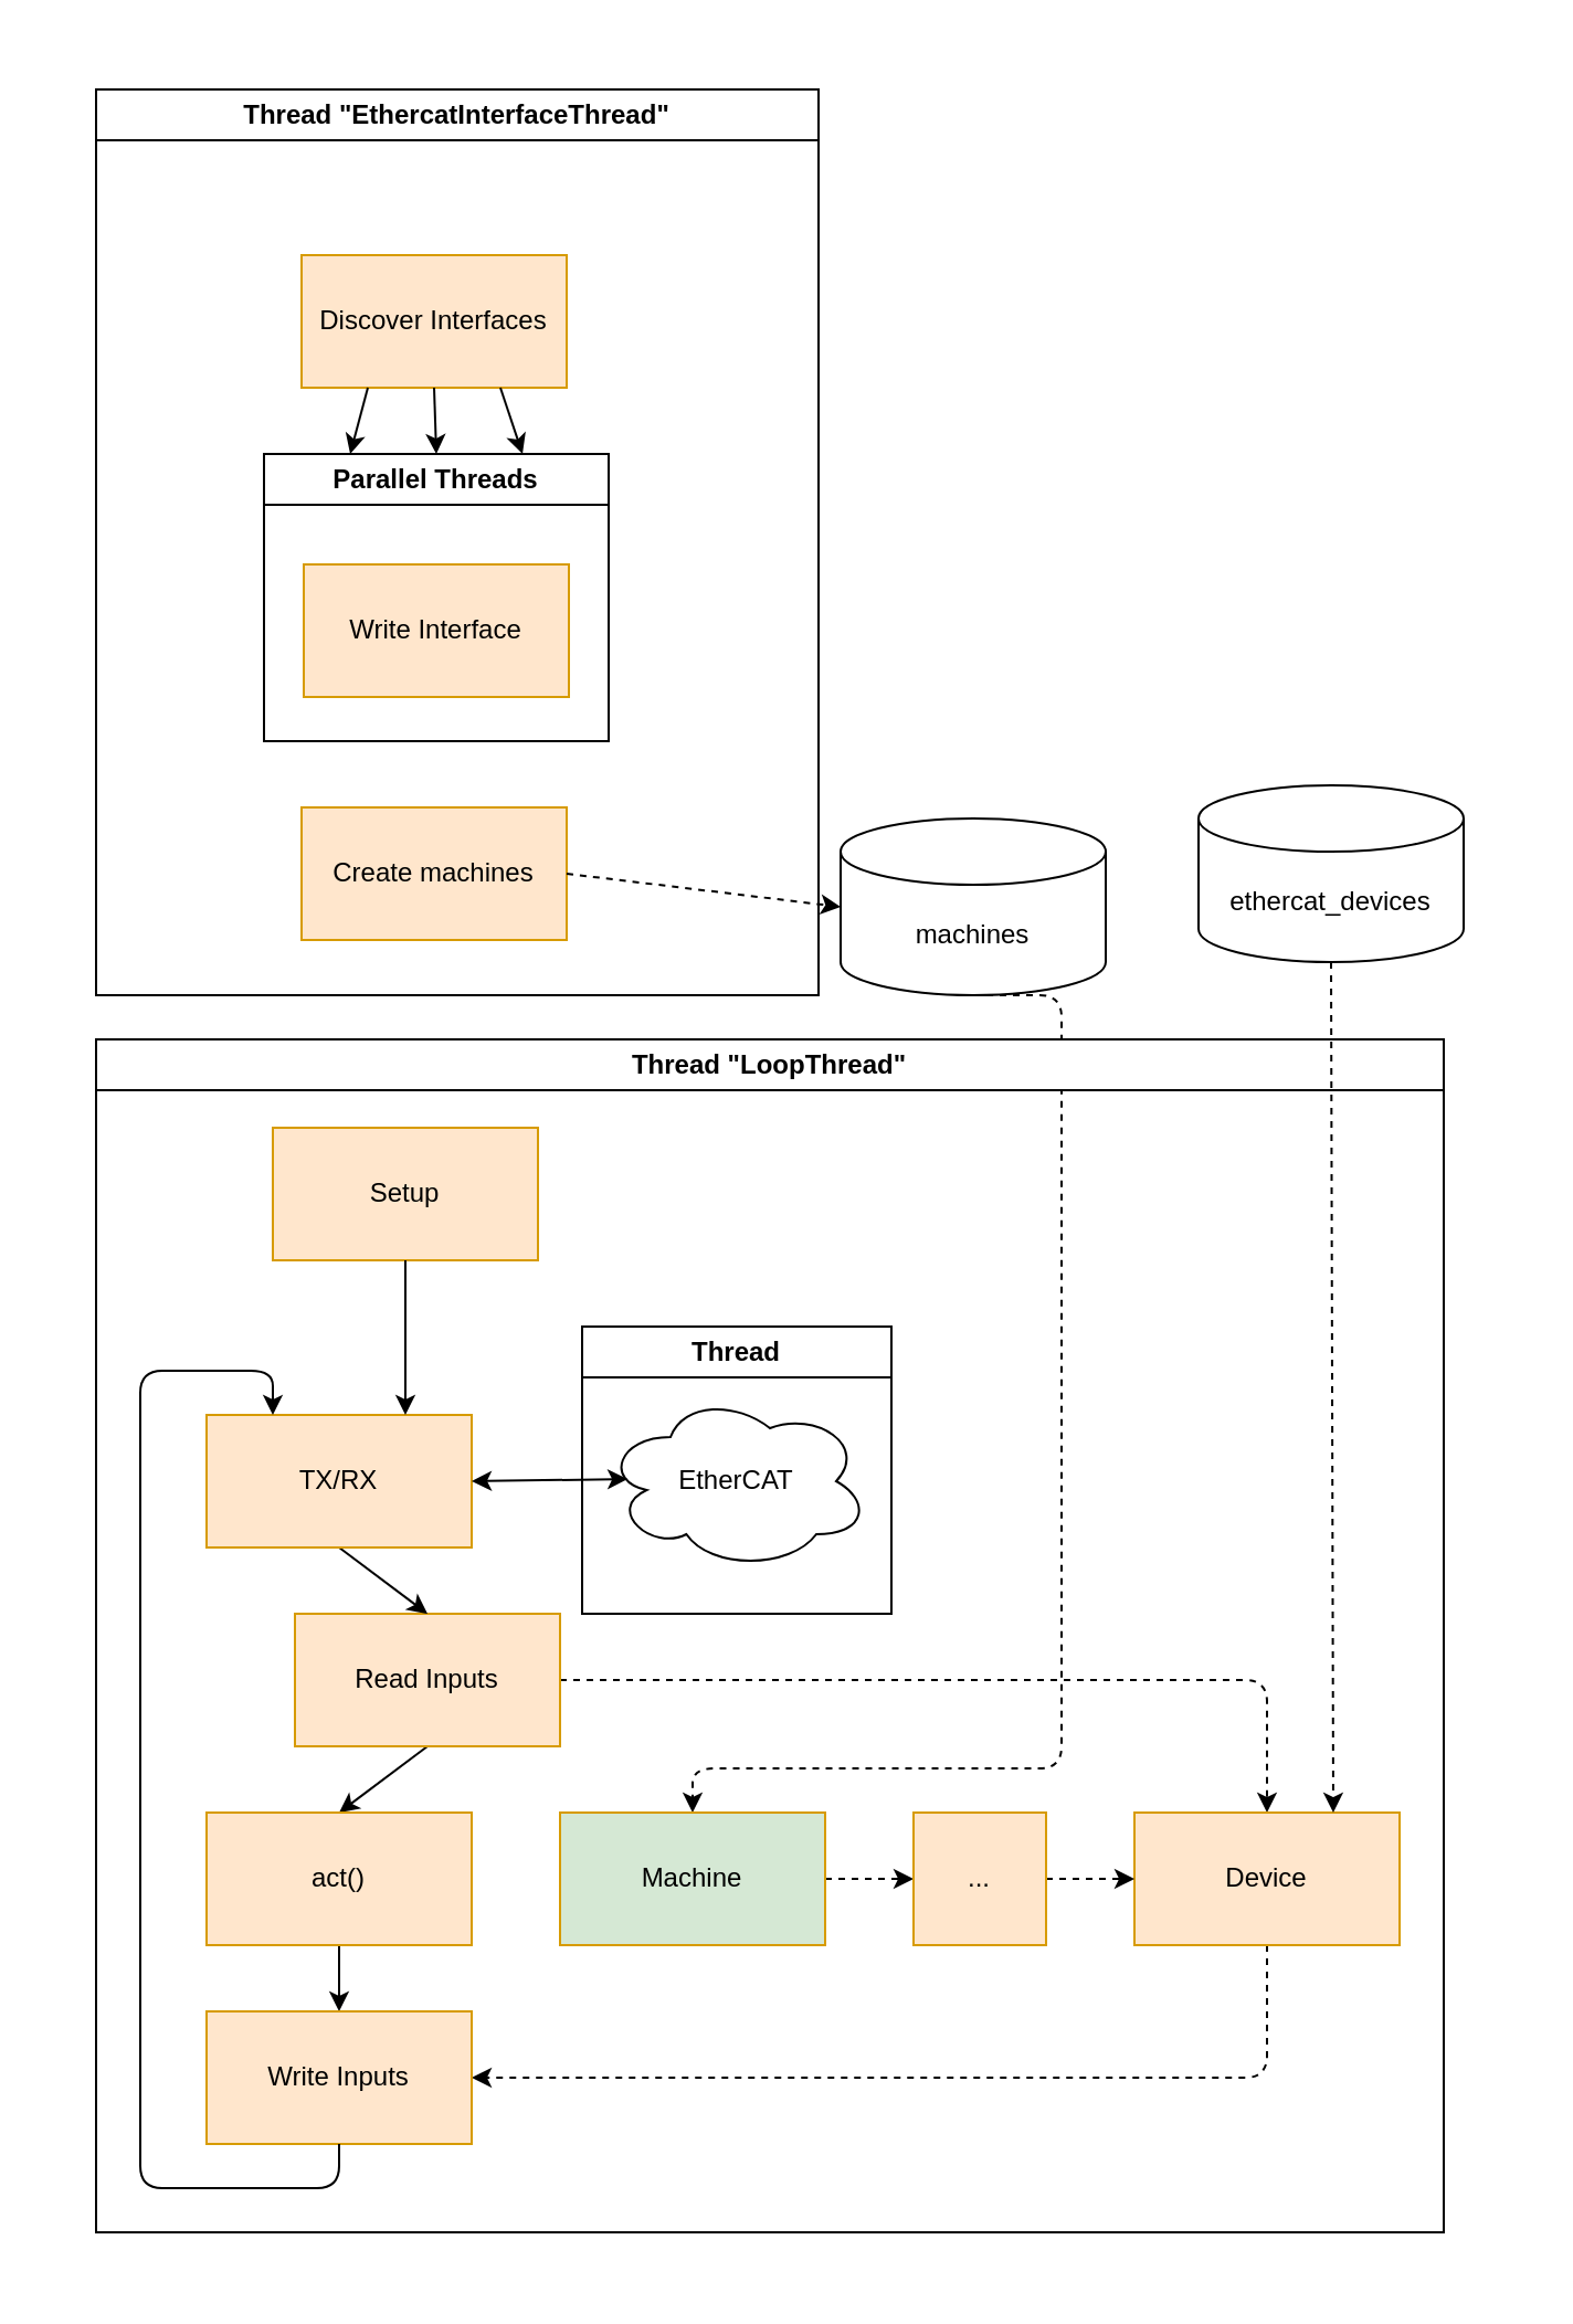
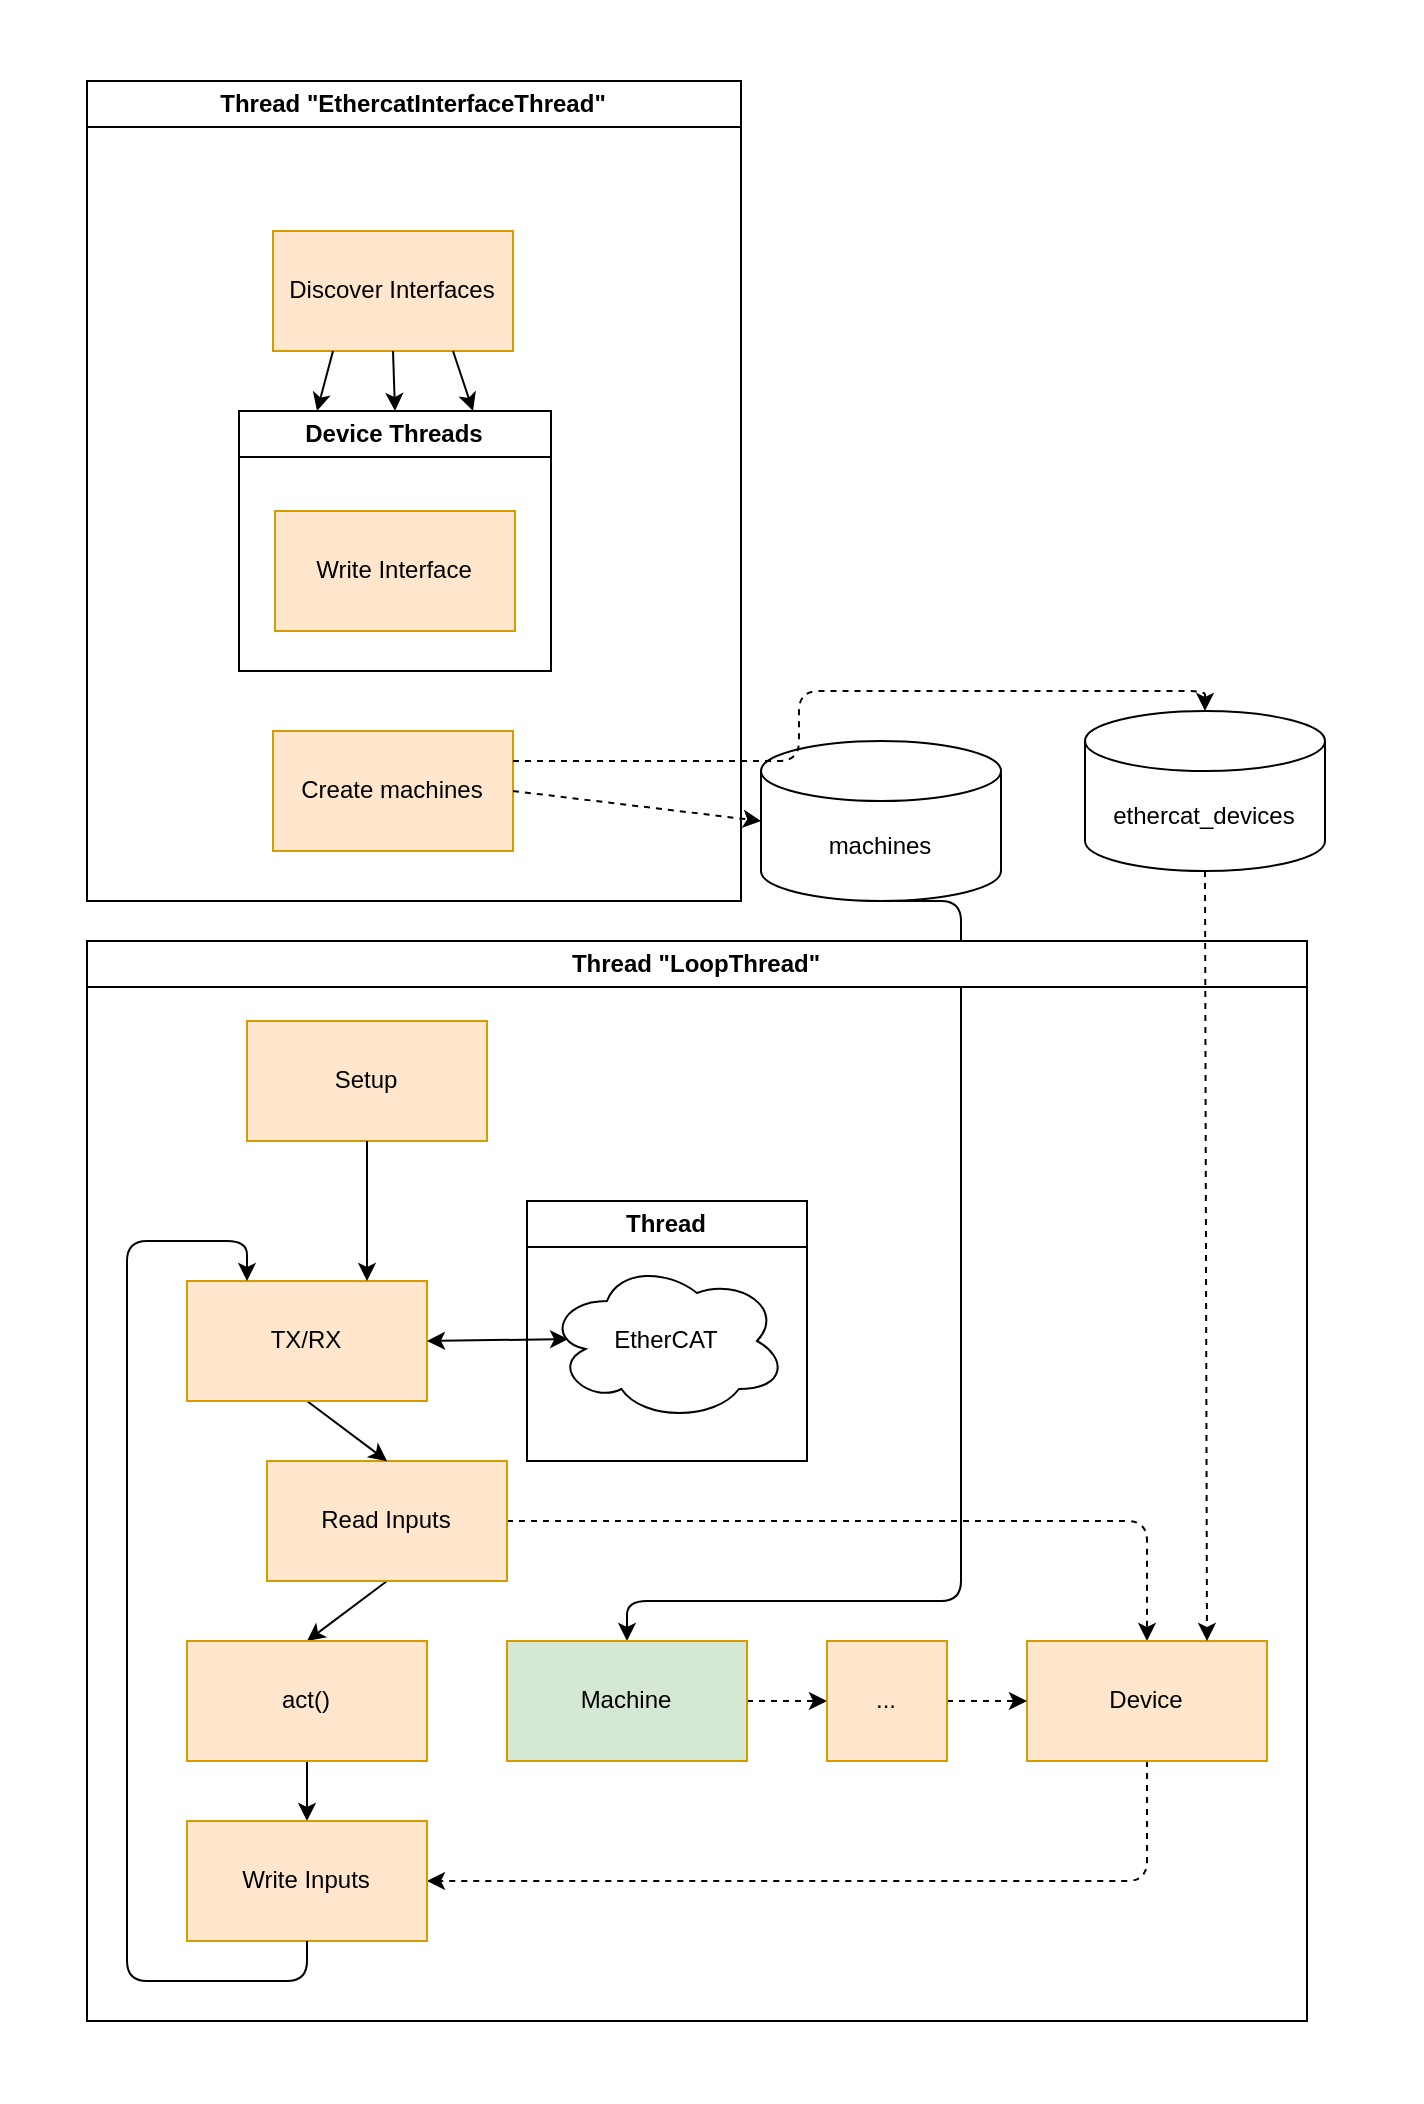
  <mxCell id="0" />
  <mxCell id="1" parent="0" />
  <mxCell id="2" value="" style="swimlane;startSize=0;swimlaneFillColor=default;strokeColor=none;" parent="1" vertex="1"><mxGeometry x="20" y="20" width="670" height="1010" as="geometry" /></mxCell>
  <mxCell id="3" value="Thread &quot;EthercatInterfaceThread&quot;" style="swimlane;whiteSpace=wrap;html=1;" parent="2" vertex="1"><mxGeometry x="23" y="20" width="327" height="410" as="geometry" /></mxCell>
  <mxCell id="4" value="Discover Interfaces" style="rounded=0;whiteSpace=wrap;html=1;fillColor=#ffe6cc;strokeColor=#d79b00;" parent="3" vertex="1"><mxGeometry x="93" y="75" width="120" height="60" as="geometry" /></mxCell>
- <mxCell id="5" value="Parallel Threads" style="swimlane;whiteSpace=wrap;html=1;" parent="3" vertex="1"><mxGeometry x="76" y="165" width="156" height="130" as="geometry" /></mxCell>
+ <mxCell id="5" value="Device Threads" style="swimlane;whiteSpace=wrap;html=1;" parent="3" vertex="1"><mxGeometry x="76" y="165" width="156" height="130" as="geometry" /></mxCell>
  <mxCell id="6" value="Write Interface" style="rounded=0;whiteSpace=wrap;html=1;fillColor=#ffe6cc;strokeColor=#d79b00;" parent="5" vertex="1"><mxGeometry x="18" y="50" width="120" height="60" as="geometry" /></mxCell>
  <mxCell id="7" style="edgeStyle=none;html=1;exitX=0.25;exitY=1;exitDx=0;exitDy=0;entryX=0.25;entryY=0;entryDx=0;entryDy=0;" parent="3" source="4" target="5" edge="1"><mxGeometry relative="1" as="geometry" /></mxCell>
  <mxCell id="8" style="edgeStyle=none;html=1;exitX=0.5;exitY=1;exitDx=0;exitDy=0;entryX=0.5;entryY=0;entryDx=0;entryDy=0;" parent="3" source="4" target="5" edge="1"><mxGeometry relative="1" as="geometry" /></mxCell>
  <mxCell id="9" style="edgeStyle=none;html=1;exitX=0.75;exitY=1;exitDx=0;exitDy=0;entryX=0.75;entryY=0;entryDx=0;entryDy=0;" parent="3" source="4" target="5" edge="1"><mxGeometry relative="1" as="geometry" /></mxCell>
  <mxCell id="10" value="Create machines" style="rounded=0;whiteSpace=wrap;html=1;fillColor=#ffe6cc;strokeColor=#d79b00;" vertex="1" parent="3"><mxGeometry x="93" y="325" width="120" height="60" as="geometry" /></mxCell>
- <mxCell id="11" style="edgeStyle=orthogonalEdgeStyle;html=1;exitX=0.5;exitY=1;exitDx=0;exitDy=0;exitPerimeter=0;entryX=0.5;entryY=0;entryDx=0;entryDy=0;dashed=1;" edge="1" parent="2" source="12" target="26"><mxGeometry relative="1" as="geometry"><Array as="points"><mxPoint x="460" y="780" /><mxPoint x="293" y="780" /></Array></mxGeometry></mxCell>
+ <mxCell id="11" style="edgeStyle=orthogonalEdgeStyle;html=1;exitX=0.5;exitY=1;exitDx=0;exitDy=0;exitPerimeter=0;entryX=0.5;entryY=0;entryDx=0;entryDy=0;dashed=0;" edge="1" parent="2" source="12" target="26"><mxGeometry relative="1" as="geometry"><Array as="points"><mxPoint x="460" y="780" /><mxPoint x="293" y="780" /></Array></mxGeometry></mxCell>
  <mxCell id="12" value="machines" style="shape=cylinder3;whiteSpace=wrap;html=1;boundedLbl=1;backgroundOutline=1;size=15;" vertex="1" parent="2"><mxGeometry x="360" y="350" width="120" height="80" as="geometry" /></mxCell>
  <mxCell id="13" value="Thread &quot;LoopThread&quot;" style="swimlane;whiteSpace=wrap;html=1;" vertex="1" parent="2"><mxGeometry x="23" y="450" width="610" height="540" as="geometry" /></mxCell>
  <mxCell id="14" value="Thread" style="swimlane;whiteSpace=wrap;html=1;" vertex="1" parent="13"><mxGeometry x="220" y="130" width="140" height="130" as="geometry" /></mxCell>
  <mxCell id="15" value="EtherCAT" style="ellipse;shape=cloud;whiteSpace=wrap;html=1;" vertex="1" parent="14"><mxGeometry x="10" y="30" width="120" height="80" as="geometry" /></mxCell>
  <mxCell id="16" value="Setup" style="rounded=0;whiteSpace=wrap;html=1;fillColor=#ffe6cc;strokeColor=#d79b00;" vertex="1" parent="13"><mxGeometry x="80" y="40" width="120" height="60" as="geometry" /></mxCell>
  <mxCell id="17" style="edgeStyle=orthogonalEdgeStyle;html=1;exitX=1;exitY=0.5;exitDx=0;exitDy=0;entryX=0.5;entryY=0;entryDx=0;entryDy=0;dashed=1;" edge="1" parent="13" source="19" target="21"><mxGeometry relative="1" as="geometry" /></mxCell>
  <mxCell id="18" style="edgeStyle=none;html=1;exitX=0.5;exitY=1;exitDx=0;exitDy=0;entryX=0.5;entryY=0;entryDx=0;entryDy=0;" edge="1" parent="13" source="19" target="23"><mxGeometry relative="1" as="geometry" /></mxCell>
  <mxCell id="19" value="Read Inputs" style="rounded=0;whiteSpace=wrap;html=1;fillColor=#ffe6cc;strokeColor=#d79b00;" vertex="1" parent="13"><mxGeometry x="90" y="260" width="120" height="60" as="geometry" /></mxCell>
  <mxCell id="20" style="edgeStyle=orthogonalEdgeStyle;html=1;exitX=0.5;exitY=1;exitDx=0;exitDy=0;entryX=1;entryY=0.5;entryDx=0;entryDy=0;dashed=1;" edge="1" parent="13" source="21" target="24"><mxGeometry relative="1" as="geometry" /></mxCell>
  <mxCell id="21" value="Device" style="rounded=0;whiteSpace=wrap;html=1;fillColor=#ffe6cc;strokeColor=#d79b00;" vertex="1" parent="13"><mxGeometry x="470" y="350" width="120" height="60" as="geometry" /></mxCell>
  <mxCell id="22" style="edgeStyle=none;html=1;exitX=0.5;exitY=1;exitDx=0;exitDy=0;entryX=0.5;entryY=0;entryDx=0;entryDy=0;" edge="1" parent="13" source="23" target="24"><mxGeometry relative="1" as="geometry" /></mxCell>
  <mxCell id="23" value="act()" style="rounded=0;whiteSpace=wrap;html=1;fillColor=#ffe6cc;strokeColor=#d79b00;" vertex="1" parent="13"><mxGeometry x="50" y="350" width="120" height="60" as="geometry" /></mxCell>
  <mxCell id="24" value="Write Inputs" style="rounded=0;whiteSpace=wrap;html=1;fillColor=#ffe6cc;strokeColor=#d79b00;" vertex="1" parent="13"><mxGeometry x="50" y="440" width="120" height="60" as="geometry" /></mxCell>
  <mxCell id="25" style="edgeStyle=none;html=1;exitX=1;exitY=0.5;exitDx=0;exitDy=0;entryX=0;entryY=0.5;entryDx=0;entryDy=0;dashed=1;" edge="1" parent="13" source="26" target="28"><mxGeometry relative="1" as="geometry" /></mxCell>
  <mxCell id="26" value="Machine" style="rounded=0;whiteSpace=wrap;html=1;fillColor=#d5e8d4;strokeColor=#d79b00;" vertex="1" parent="13"><mxGeometry x="210" y="350" width="120" height="60" as="geometry" /></mxCell>
  <mxCell id="27" style="edgeStyle=none;html=1;exitX=1;exitY=0.5;exitDx=0;exitDy=0;entryX=0;entryY=0.5;entryDx=0;entryDy=0;dashed=1;" edge="1" parent="13" source="28" target="21"><mxGeometry relative="1" as="geometry" /></mxCell>
  <mxCell id="28" value="..." style="rounded=0;whiteSpace=wrap;html=1;fillColor=#ffe6cc;strokeColor=#d79b00;" vertex="1" parent="13"><mxGeometry x="370" y="350" width="60" height="60" as="geometry" /></mxCell>
  <mxCell id="29" style="edgeStyle=none;html=1;exitX=0.5;exitY=1;exitDx=0;exitDy=0;entryX=0.5;entryY=0;entryDx=0;entryDy=0;" edge="1" parent="13" source="30" target="19"><mxGeometry relative="1" as="geometry" /></mxCell>
  <mxCell id="30" value="TX/RX" style="rounded=0;whiteSpace=wrap;html=1;fillColor=#ffe6cc;strokeColor=#d79b00;" vertex="1" parent="13"><mxGeometry x="50" y="170" width="120" height="60" as="geometry" /></mxCell>
  <mxCell id="31" style="edgeStyle=orthogonalEdgeStyle;html=1;exitX=0.5;exitY=1;exitDx=0;exitDy=0;entryX=0.25;entryY=0;entryDx=0;entryDy=0;" edge="1" parent="13" source="24" target="30"><mxGeometry relative="1" as="geometry"><Array as="points"><mxPoint x="110" y="520" /><mxPoint x="20" y="520" /><mxPoint x="20" y="150" /><mxPoint x="80" y="150" /></Array></mxGeometry></mxCell>
  <mxCell id="32" value="" style="endArrow=classic;html=1;" edge="1" parent="13"><mxGeometry width="50" height="50" relative="1" as="geometry"><mxPoint x="140" y="100" as="sourcePoint" /><mxPoint x="140" y="170" as="targetPoint" /></mxGeometry></mxCell>
  <mxCell id="33" style="edgeStyle=none;html=1;exitX=1;exitY=0.5;exitDx=0;exitDy=0;entryX=0.088;entryY=0.488;entryDx=0;entryDy=0;entryPerimeter=0;startArrow=classic;startFill=1;" edge="1" parent="13" target="15" source="30"><mxGeometry relative="1" as="geometry"><mxPoint x="200" y="169" as="sourcePoint" /></mxGeometry></mxCell>
  <mxCell id="34" style="edgeStyle=none;html=1;exitX=1;exitY=0.5;exitDx=0;exitDy=0;entryX=0;entryY=0.5;entryDx=0;entryDy=0;entryPerimeter=0;dashed=1;" edge="1" parent="2" source="10" target="12"><mxGeometry relative="1" as="geometry" /></mxCell>
  <mxCell id="35" style="edgeStyle=none;html=1;exitX=0.5;exitY=1;exitDx=0;exitDy=0;exitPerimeter=0;entryX=0.75;entryY=0;entryDx=0;entryDy=0;dashed=1;" edge="1" parent="2" source="36" target="21"><mxGeometry relative="1" as="geometry" /></mxCell>
  <mxCell id="36" value="ethercat_devices" style="shape=cylinder3;whiteSpace=wrap;html=1;boundedLbl=1;backgroundOutline=1;size=15;" vertex="1" parent="2"><mxGeometry x="522" y="335" width="120" height="80" as="geometry" /></mxCell>
+ <mxCell id="37" style="edgeStyle=orthogonalEdgeStyle;html=1;exitX=1;exitY=0.25;exitDx=0;exitDy=0;entryX=0.5;entryY=0;entryDx=0;entryDy=0;entryPerimeter=0;dashed=1;" edge="1" parent="2" source="10" target="36"><mxGeometry relative="1" as="geometry" /></mxCell>
